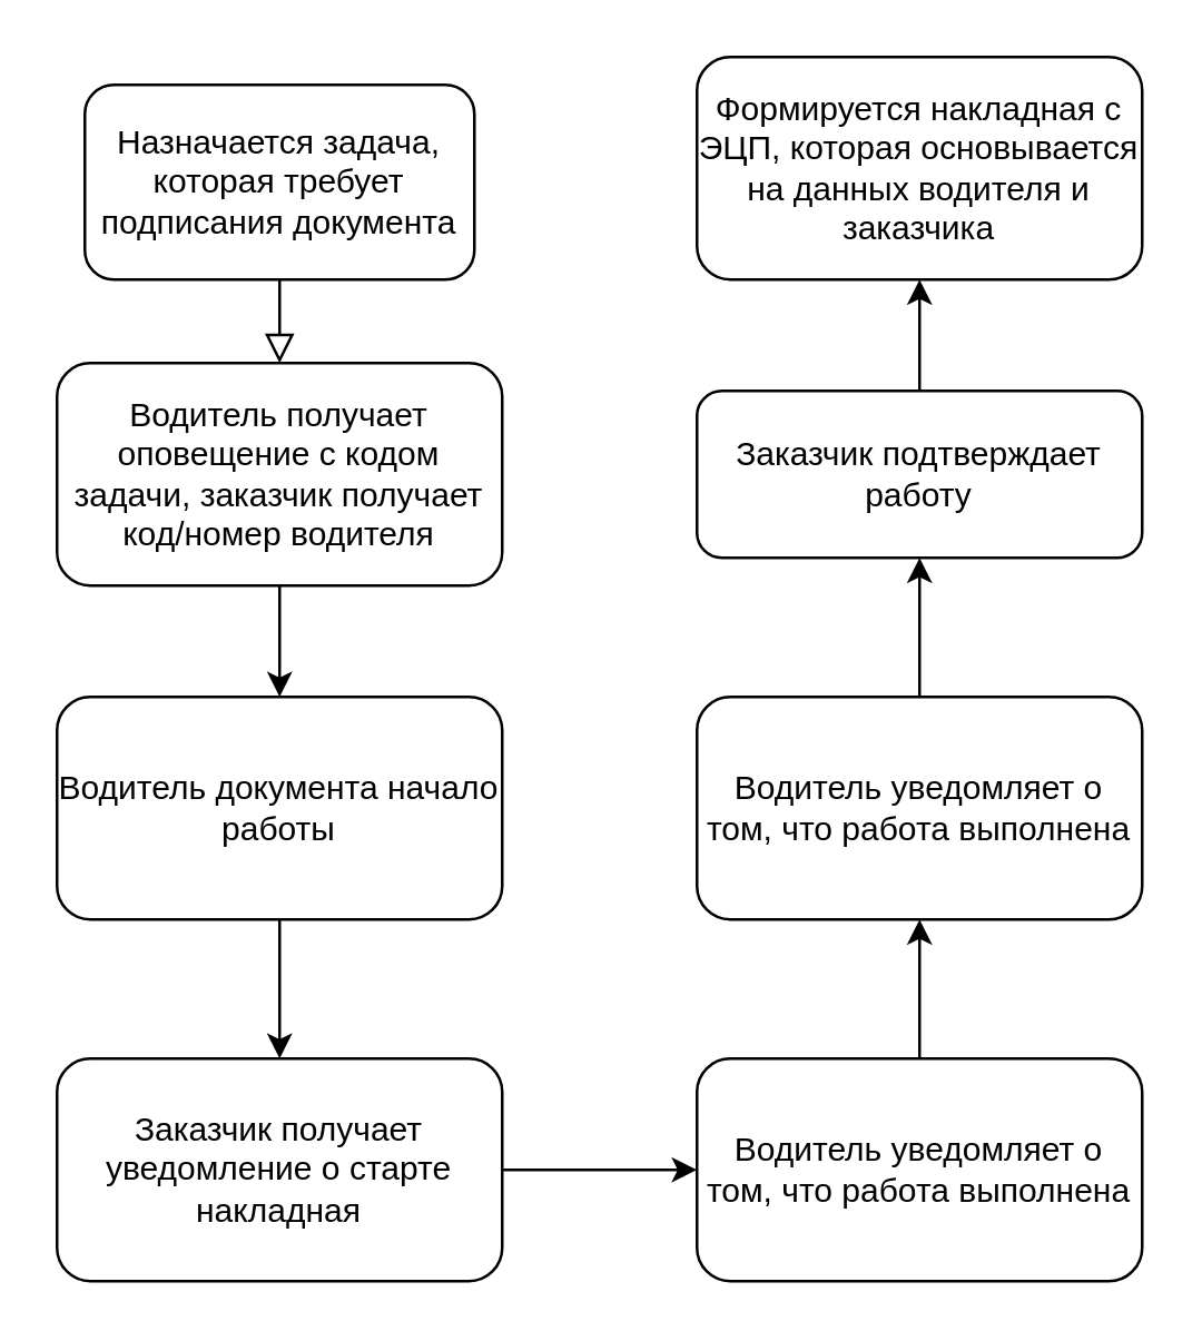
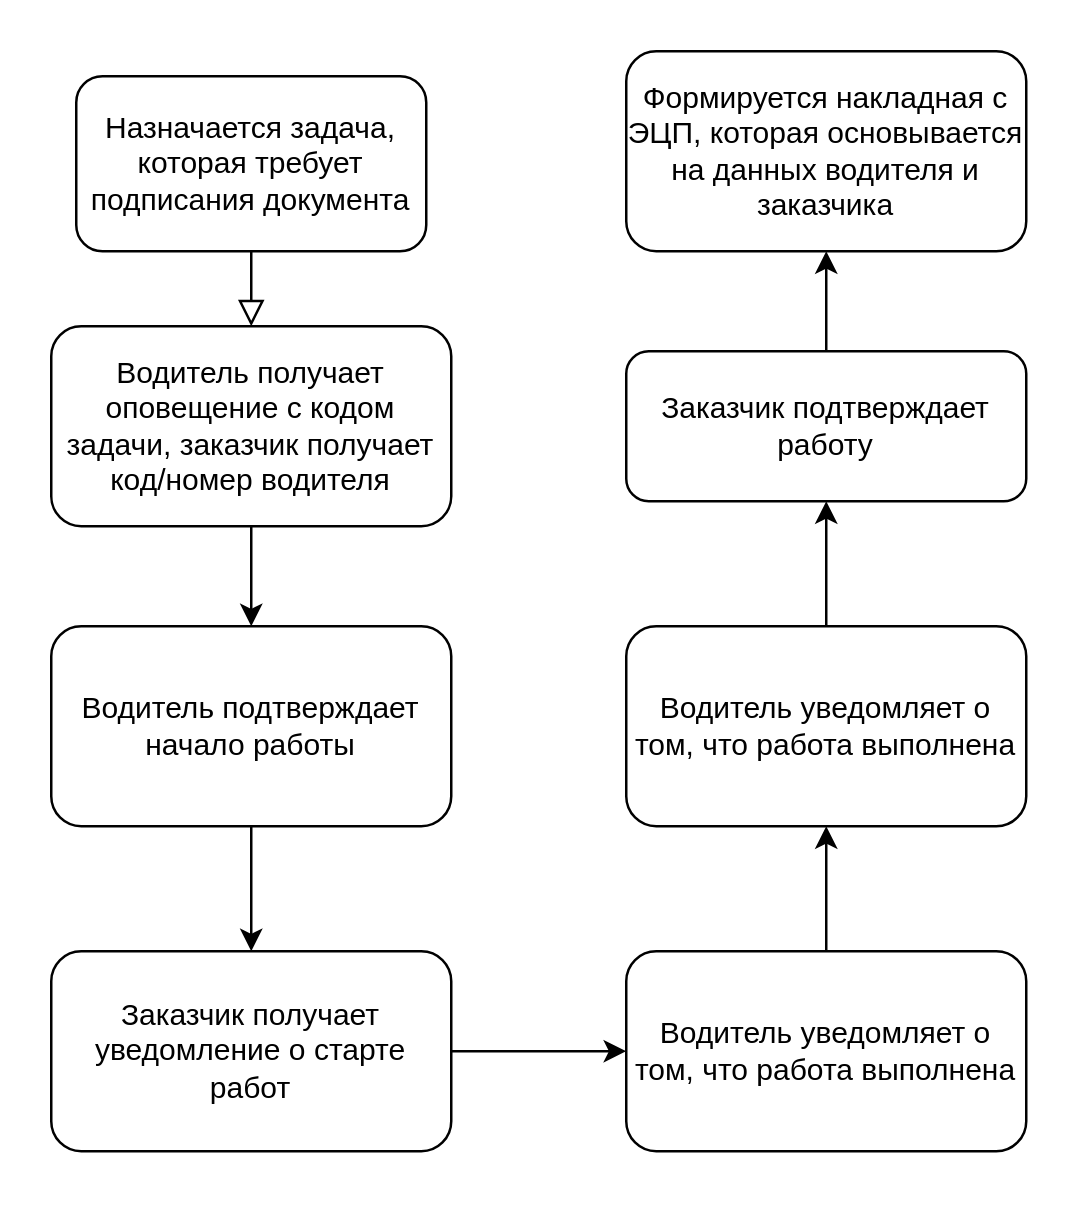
  <mxCell id="0" />
  <mxCell id="1" parent="0" />
  <mxCell id="2" value="" style="rounded=0;html=1;jettySize=auto;orthogonalLoop=1;fontSize=11;endArrow=block;endFill=0;endSize=8;strokeWidth=1;shadow=0;labelBackgroundColor=none;edgeStyle=orthogonalEdgeStyle;" parent="1" source="3" edge="1"><mxGeometry relative="1" as="geometry"><mxPoint x="100" y="130" as="targetPoint" /></mxGeometry></mxCell>
  <mxCell id="3" value="Назначается задача, которая требует подписания документа" style="rounded=1;whiteSpace=wrap;html=1;fontSize=12;glass=0;strokeWidth=1;shadow=0;" parent="1" vertex="1"><mxGeometry x="30" y="30" width="140" height="70" as="geometry" /></mxCell>
  <mxCell id="4" style="edgeStyle=orthogonalEdgeStyle;rounded=0;orthogonalLoop=1;jettySize=auto;html=1;" parent="1" source="5" edge="1"><mxGeometry relative="1" as="geometry"><mxPoint x="100" y="250" as="targetPoint" /></mxGeometry></mxCell>
  <mxCell id="5" value="Водитель получает оповещение с кодом задачи, заказчик получает код/номер водителя" style="rounded=1;whiteSpace=wrap;html=1;fontSize=12;glass=0;strokeWidth=1;shadow=0;" parent="1" vertex="1"><mxGeometry x="20" y="130" width="160" height="80" as="geometry" /></mxCell>
  <mxCell id="6" style="edgeStyle=orthogonalEdgeStyle;rounded=0;orthogonalLoop=1;jettySize=auto;html=1;" parent="1" source="7" edge="1"><mxGeometry relative="1" as="geometry"><mxPoint x="100" y="380" as="targetPoint" /></mxGeometry></mxCell>
- <mxCell id="7" value="Водитель документа начало работы" style="rounded=1;whiteSpace=wrap;html=1;fontSize=12;glass=0;strokeWidth=1;shadow=0;" parent="1" vertex="1"><mxGeometry x="20" y="250" width="160" height="80" as="geometry" /></mxCell>
+ <mxCell id="7" value="Водитель подтверждает начало работы" style="rounded=1;whiteSpace=wrap;html=1;fontSize=12;glass=0;strokeWidth=1;shadow=0;" parent="1" vertex="1"><mxGeometry x="20" y="250" width="160" height="80" as="geometry" /></mxCell>
  <mxCell id="8" style="edgeStyle=orthogonalEdgeStyle;rounded=0;orthogonalLoop=1;jettySize=auto;html=1;entryX=0;entryY=0.5;entryDx=0;entryDy=0;" parent="1" source="9" target="11" edge="1"><mxGeometry relative="1" as="geometry" /></mxCell>
- <mxCell id="9" value="Заказчик получает уведомление о старте накладная" style="rounded=1;whiteSpace=wrap;html=1;fontSize=12;glass=0;strokeWidth=1;shadow=0;" parent="1" vertex="1"><mxGeometry x="20" y="380" width="160" height="80" as="geometry" /></mxCell>
+ <mxCell id="9" value="Заказчик получает уведомление о старте работ" style="rounded=1;whiteSpace=wrap;html=1;fontSize=12;glass=0;strokeWidth=1;shadow=0;" parent="1" vertex="1"><mxGeometry x="20" y="380" width="160" height="80" as="geometry" /></mxCell>
  <mxCell id="10" style="edgeStyle=orthogonalEdgeStyle;rounded=0;orthogonalLoop=1;jettySize=auto;html=1;entryX=0.5;entryY=1;entryDx=0;entryDy=0;" parent="1" source="11" target="13" edge="1"><mxGeometry relative="1" as="geometry" /></mxCell>
  <mxCell id="11" value="Водитель уведомляет о том, что работа выполнена" style="rounded=1;whiteSpace=wrap;html=1;fontSize=12;glass=0;strokeWidth=1;shadow=0;" parent="1" vertex="1"><mxGeometry x="250" y="380" width="160" height="80" as="geometry" /></mxCell>
  <mxCell id="12" style="edgeStyle=orthogonalEdgeStyle;rounded=0;orthogonalLoop=1;jettySize=auto;html=1;" parent="1" source="13" edge="1"><mxGeometry relative="1" as="geometry"><mxPoint x="330" y="200" as="targetPoint" /></mxGeometry></mxCell>
  <mxCell id="13" value="Водитель уведомляет о том, что работа выполнена" style="rounded=1;whiteSpace=wrap;html=1;fontSize=12;glass=0;strokeWidth=1;shadow=0;" parent="1" vertex="1"><mxGeometry x="250" y="250" width="160" height="80" as="geometry" /></mxCell>
  <mxCell id="14" style="edgeStyle=orthogonalEdgeStyle;rounded=0;orthogonalLoop=1;jettySize=auto;html=1;" parent="1" source="15" target="16" edge="1"><mxGeometry relative="1" as="geometry" /></mxCell>
  <mxCell id="15" value="Заказчик подтверждает работу" style="rounded=1;whiteSpace=wrap;html=1;fontSize=12;glass=0;strokeWidth=1;shadow=0;" parent="1" vertex="1"><mxGeometry x="250" y="140" width="160" height="60" as="geometry" /></mxCell>
  <mxCell id="16" value="Формируется накладная с ЭЦП, которая основывается на данных водителя и заказчика" style="rounded=1;whiteSpace=wrap;html=1;fontSize=12;glass=0;strokeWidth=1;shadow=0;" parent="1" vertex="1"><mxGeometry x="250" y="20" width="160" height="80" as="geometry" /></mxCell>
